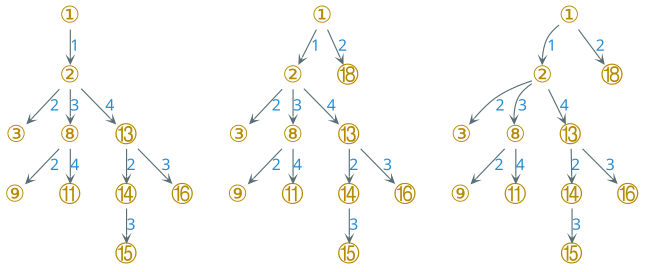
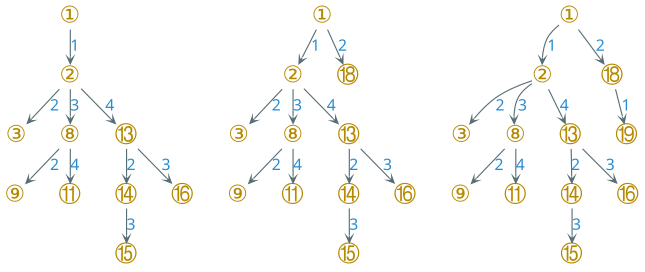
  digraph {
    nodesep=0.4
    rankdir=TB
    ranksep=0.05
    node [color="#586e75" fontcolor="#b58900" fontname=LXGWWenKai fontsize=20 shape=plain]
    edge [arrowhead=vee arrowsize=0.6 color="#586e75" fontcolor="#268bd2" fontname=LXGWWenKai fontsize=14]
    n1 [label="①"]
    n2 [label="②"]
    n3 [label="③"]
    n4 [label="⑧"]
    n5 [label="⑬"]
    n6 [label="⑨"]
    n7 [label="⑪"]
    n8 [label="⑭"]
    n9 [label="⑯"]
    n10 [label="⑮"]
    n11 [label="①"]
    n12 [label="②"]
    n13 [label="⑱"]
    n14 [label="③"]
    n15 [label="⑧"]
    n16 [label="⑬"]
    n17 [label="⑨"]
    n18 [label="⑪"]
    n19 [label="⑭"]
    n20 [label="⑯"]
    n21 [label="⑮"]
    "①"
    "②"
    "⑱"
    "③"
    "⑧"
    "⑬"
    "⑨"
    "⑪"
    "⑭"
    "⑯"
    "⑮"
+   "⑲"
    n1 -> n2 [label=1]
    n2 -> n3 [label=2]
    n2 -> n4 [label=3]
    n2 -> n5 [label=4]
    n4 -> n6 [label=2]
    n4 -> n7 [label=4]
    n5 -> n8 [label=2]
    n5 -> n9 [label=3]
    n8 -> n10 [label=3]
    n11 -> n12 [label=1]
    n11 -> n13 [label=2]
    n12 -> n14 [label=2]
    n12 -> n15 [label=3]
    n12 -> n16 [label=4]
    n15 -> n17 [label=2]
    n15 -> n18 [label=4]
    n16 -> n19 [label=2]
    n16 -> n20 [label=3]
    n19 -> n21 [label=3]
    "①" -> "②" [label=1]
    "①" -> "⑱" [label=2]
    "②" -> "③" [label=2]
    "②" -> "⑧" [label=3]
    "②" -> "⑬" [label=4]
+   "⑱" -> "⑲" [label=1]
    "⑧" -> "⑨" [label=2]
    "⑧" -> "⑪" [label=4]
    "⑬" -> "⑭" [label=2]
    "⑬" -> "⑯" [label=3]
    "⑭" -> "⑮" [label=3]
  }
